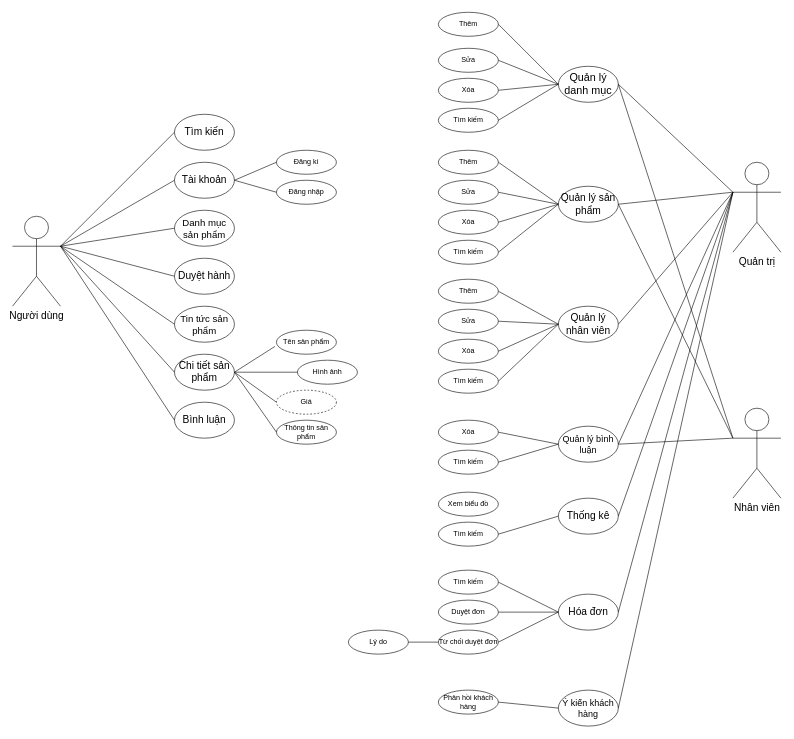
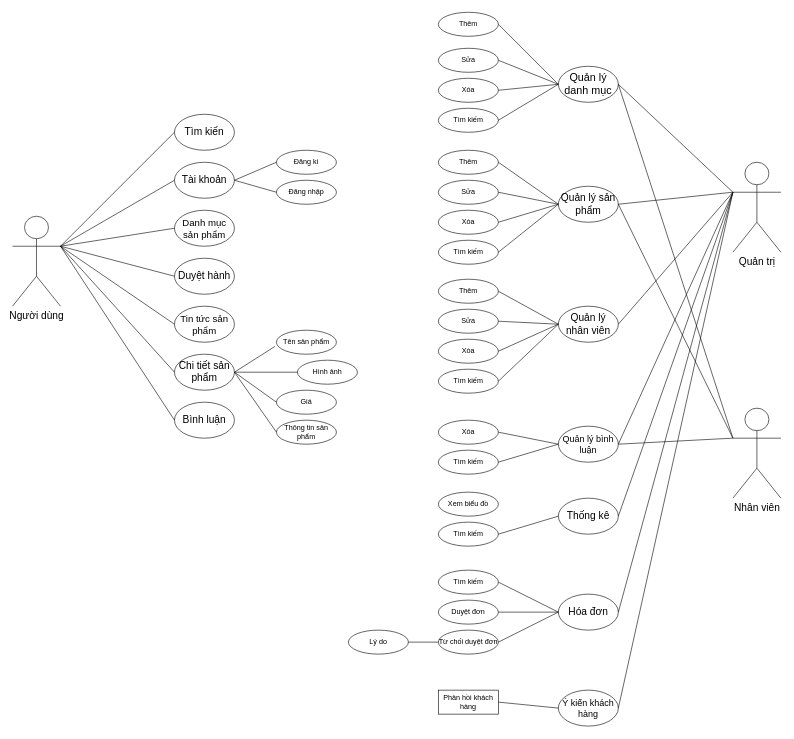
  <mxCell id="0" />
  <mxCell id="1" parent="0" />
  <mxCell id="2" value="&lt;font style=&quot;font-size: 17px;&quot;&gt;Người dùng&lt;/font&gt;" style="shape=umlActor;verticalLabelPosition=bottom;verticalAlign=top;html=1;" parent="1" vertex="1"><mxGeometry x="20" y="360" width="80" height="150" as="geometry" /></mxCell>
  <mxCell id="3" value="&lt;font style=&quot;font-size: 17px;&quot;&gt;Tìm kiến&lt;/font&gt;" style="ellipse;whiteSpace=wrap;html=1;align=center;" parent="1" vertex="1"><mxGeometry x="290" y="190" width="100" height="60" as="geometry" /></mxCell>
  <mxCell id="4" value="&lt;font style=&quot;font-size: 17px;&quot;&gt;Tài khoản&lt;/font&gt;" style="ellipse;whiteSpace=wrap;html=1;align=center;" parent="1" vertex="1"><mxGeometry x="290" y="270" width="100" height="60" as="geometry" /></mxCell>
  <mxCell id="5" value="&lt;font style=&quot;font-size: 16px;&quot;&gt;Danh mục sản phẩm&lt;/font&gt;" style="ellipse;whiteSpace=wrap;html=1;align=center;" parent="1" vertex="1"><mxGeometry x="290" y="350" width="100" height="60" as="geometry" /></mxCell>
  <mxCell id="6" value="&lt;font style=&quot;font-size: 17px;&quot;&gt;Duyệt hành&lt;/font&gt;" style="ellipse;whiteSpace=wrap;html=1;align=center;" parent="1" vertex="1"><mxGeometry x="290" y="430" width="100" height="60" as="geometry" /></mxCell>
  <mxCell id="7" value="&lt;font style=&quot;font-size: 16px;&quot;&gt;Tin tức sản phẩm&lt;/font&gt;" style="ellipse;whiteSpace=wrap;html=1;align=center;" parent="1" vertex="1"><mxGeometry x="290" y="510" width="100" height="60" as="geometry" /></mxCell>
  <mxCell id="8" value="&lt;font style=&quot;font-size: 17px;&quot;&gt;Chi tiết sản phẩm&lt;/font&gt;" style="ellipse;whiteSpace=wrap;html=1;align=center;" parent="1" vertex="1"><mxGeometry x="290" y="590" width="100" height="60" as="geometry" /></mxCell>
  <mxCell id="9" value="&lt;font style=&quot;font-size: 17px;&quot;&gt;Bình luận&lt;/font&gt;" style="ellipse;whiteSpace=wrap;html=1;align=center;" parent="1" vertex="1"><mxGeometry x="290" y="670" width="100" height="60" as="geometry" /></mxCell>
  <mxCell id="10" value="Đăng kí" style="ellipse;whiteSpace=wrap;html=1;align=center;" parent="1" vertex="1"><mxGeometry x="460" y="250" width="100" height="40" as="geometry" /></mxCell>
  <mxCell id="11" value="Đăng nhập" style="ellipse;whiteSpace=wrap;html=1;align=center;" parent="1" vertex="1"><mxGeometry x="460" y="300" width="100" height="40" as="geometry" /></mxCell>
  <mxCell id="12" value="Tên sản phẩm" style="ellipse;whiteSpace=wrap;html=1;align=center;" parent="1" vertex="1"><mxGeometry x="460" y="550" width="100" height="40" as="geometry" /></mxCell>
  <mxCell id="13" value="Hình ảnh" style="ellipse;whiteSpace=wrap;html=1;align=center;" parent="1" vertex="1"><mxGeometry x="495" y="600" width="100" height="40" as="geometry" /></mxCell>
- <mxCell id="14" value="Giá" style="ellipse;whiteSpace=wrap;html=1;align=center;dashed=1;" parent="1" vertex="1"><mxGeometry x="460" y="650" width="100" height="40" as="geometry" /></mxCell>
+ <mxCell id="14" value="Giá" style="ellipse;whiteSpace=wrap;html=1;align=center;" parent="1" vertex="1"><mxGeometry x="460" y="650" width="100" height="40" as="geometry" /></mxCell>
  <mxCell id="15" value="Thông tin sản phẩm" style="ellipse;whiteSpace=wrap;html=1;align=center;" parent="1" vertex="1"><mxGeometry x="460" y="700" width="100" height="40" as="geometry" /></mxCell>
  <mxCell id="16" value="&lt;font style=&quot;font-size: 18px;&quot;&gt;Quản lý danh mục&lt;/font&gt;" style="ellipse;whiteSpace=wrap;html=1;align=center;" parent="1" vertex="1"><mxGeometry x="930" y="110" width="100" height="60" as="geometry" /></mxCell>
  <mxCell id="17" value="&lt;font style=&quot;font-size: 17px;&quot;&gt;Quản lý sản phẩm&lt;/font&gt;" style="ellipse;whiteSpace=wrap;html=1;align=center;" parent="1" vertex="1"><mxGeometry x="930" y="310" width="100" height="60" as="geometry" /></mxCell>
  <mxCell id="18" value="&lt;font style=&quot;font-size: 17px;&quot;&gt;Quản lý nhân viên&lt;/font&gt;" style="ellipse;whiteSpace=wrap;html=1;align=center;" parent="1" vertex="1"><mxGeometry x="930" y="510" width="100" height="60" as="geometry" /></mxCell>
  <mxCell id="19" value="&lt;font style=&quot;font-size: 15px;&quot;&gt;Quản lý bình luận&lt;/font&gt;" style="ellipse;whiteSpace=wrap;html=1;align=center;" parent="1" vertex="1"><mxGeometry x="930" y="710" width="100" height="60" as="geometry" /></mxCell>
  <mxCell id="20" value="&lt;font style=&quot;font-size: 17px;&quot;&gt;Thống kê&lt;/font&gt;" style="ellipse;whiteSpace=wrap;html=1;align=center;" parent="1" vertex="1"><mxGeometry x="930" y="830" width="100" height="60" as="geometry" /></mxCell>
  <mxCell id="21" value="&lt;font style=&quot;font-size: 17px;&quot;&gt;Hóa đơn&lt;/font&gt;" style="ellipse;whiteSpace=wrap;html=1;align=center;" parent="1" vertex="1"><mxGeometry x="930" y="990" width="100" height="60" as="geometry" /></mxCell>
  <mxCell id="22" value="&lt;font style=&quot;font-size: 15px;&quot;&gt;Ý kiến khách hàng&lt;/font&gt;" style="ellipse;whiteSpace=wrap;html=1;align=center;" parent="1" vertex="1"><mxGeometry x="930" y="1150" width="100" height="60" as="geometry" /></mxCell>
  <mxCell id="23" value="Thêm" style="ellipse;whiteSpace=wrap;html=1;align=center;" parent="1" vertex="1"><mxGeometry x="730" y="20" width="100" height="40" as="geometry" /></mxCell>
  <mxCell id="24" value="Sửa" style="ellipse;whiteSpace=wrap;html=1;align=center;" parent="1" vertex="1"><mxGeometry x="730" y="80" width="100" height="40" as="geometry" /></mxCell>
  <mxCell id="25" value="Xóa" style="ellipse;whiteSpace=wrap;html=1;align=center;" parent="1" vertex="1"><mxGeometry x="730" y="130" width="100" height="40" as="geometry" /></mxCell>
  <mxCell id="26" value="Tìm kiếm" style="ellipse;whiteSpace=wrap;html=1;align=center;" parent="1" vertex="1"><mxGeometry x="730" y="180" width="100" height="40" as="geometry" /></mxCell>
  <mxCell id="27" value="Thêm" style="ellipse;whiteSpace=wrap;html=1;align=center;" parent="1" vertex="1"><mxGeometry x="730" y="250" width="100" height="40" as="geometry" /></mxCell>
  <mxCell id="28" value="Sửa" style="ellipse;whiteSpace=wrap;html=1;align=center;" parent="1" vertex="1"><mxGeometry x="730" y="300" width="100" height="40" as="geometry" /></mxCell>
  <mxCell id="29" value="Xóa" style="ellipse;whiteSpace=wrap;html=1;align=center;" parent="1" vertex="1"><mxGeometry x="730" y="350" width="100" height="40" as="geometry" /></mxCell>
  <mxCell id="30" value="Tìm kiếm" style="ellipse;whiteSpace=wrap;html=1;align=center;" parent="1" vertex="1"><mxGeometry x="730" y="400" width="100" height="40" as="geometry" /></mxCell>
  <mxCell id="31" value="Thêm" style="ellipse;whiteSpace=wrap;html=1;align=center;" parent="1" vertex="1"><mxGeometry x="730" y="465" width="100" height="40" as="geometry" /></mxCell>
  <mxCell id="32" value="Sửa" style="ellipse;whiteSpace=wrap;html=1;align=center;" parent="1" vertex="1"><mxGeometry x="730" y="515" width="100" height="40" as="geometry" /></mxCell>
  <mxCell id="33" value="Xóa" style="ellipse;whiteSpace=wrap;html=1;align=center;" parent="1" vertex="1"><mxGeometry x="730" y="565" width="100" height="40" as="geometry" /></mxCell>
  <mxCell id="34" value="Tìm kiếm" style="ellipse;whiteSpace=wrap;html=1;align=center;" parent="1" vertex="1"><mxGeometry x="730" y="615" width="100" height="40" as="geometry" /></mxCell>
  <mxCell id="35" value="Xóa" style="ellipse;whiteSpace=wrap;html=1;align=center;" parent="1" vertex="1"><mxGeometry x="730" y="700" width="100" height="40" as="geometry" /></mxCell>
  <mxCell id="36" value="Tìm kiếm" style="ellipse;whiteSpace=wrap;html=1;align=center;" parent="1" vertex="1"><mxGeometry x="730" y="750" width="100" height="40" as="geometry" /></mxCell>
  <mxCell id="37" value="Xem biểu đồ" style="ellipse;whiteSpace=wrap;html=1;align=center;" parent="1" vertex="1"><mxGeometry x="730" y="820" width="100" height="40" as="geometry" /></mxCell>
  <mxCell id="38" value="Tìm kiếm" style="ellipse;whiteSpace=wrap;html=1;align=center;" parent="1" vertex="1"><mxGeometry x="730" y="870" width="100" height="40" as="geometry" /></mxCell>
  <mxCell id="39" value="Tìm kiếm" style="ellipse;whiteSpace=wrap;html=1;align=center;" parent="1" vertex="1"><mxGeometry x="730" y="950" width="100" height="40" as="geometry" /></mxCell>
  <mxCell id="40" value="Duyệt đơn" style="ellipse;whiteSpace=wrap;html=1;align=center;" parent="1" vertex="1"><mxGeometry x="730" y="1000" width="100" height="40" as="geometry" /></mxCell>
  <mxCell id="41" value="Từ chối duyệt đơn" style="ellipse;whiteSpace=wrap;html=1;align=center;" parent="1" vertex="1"><mxGeometry x="730" y="1050" width="100" height="40" as="geometry" /></mxCell>
- <mxCell id="42" value="Phản hồi khách hàng" style="ellipse;whiteSpace=wrap;html=1;align=center;" parent="1" vertex="1"><mxGeometry x="730" y="1150" width="100" height="40" as="geometry" /></mxCell>
+ <mxCell id="42" value="Phản hồi khách hàng" style="whiteSpace=wrap;html=1;align=center;rounded=0;" parent="1" vertex="1"><mxGeometry x="730" y="1150" width="100" height="40" as="geometry" /></mxCell>
  <mxCell id="43" value="Lý do" style="ellipse;whiteSpace=wrap;html=1;align=center;" parent="1" vertex="1"><mxGeometry x="580" y="1050" width="100" height="40" as="geometry" /></mxCell>
  <mxCell id="44" value="&lt;font style=&quot;font-size: 17px;&quot;&gt;Quản trị&lt;/font&gt;" style="shape=umlActor;verticalLabelPosition=bottom;verticalAlign=top;html=1;" parent="1" vertex="1"><mxGeometry x="1221" y="270" width="80" height="150" as="geometry" /></mxCell>
  <mxCell id="45" value="&lt;font style=&quot;font-size: 17px;&quot;&gt;Nhân viên&lt;/font&gt;" style="shape=umlActor;verticalLabelPosition=bottom;verticalAlign=top;html=1;strokeColor=#000000;" parent="1" vertex="1"><mxGeometry x="1221" y="680" width="80" height="150" as="geometry" /></mxCell>
  <mxCell id="46" value="" style="endArrow=none;html=1;rounded=0;entryX=0;entryY=0.5;entryDx=0;entryDy=0;exitX=1;exitY=0.333;exitDx=0;exitDy=0;exitPerimeter=0;" parent="1" source="2" target="3" edge="1"><mxGeometry relative="1" as="geometry"><mxPoint y="269.05" as="sourcePoint" x="60" /><mxPoint x="230" y="269.05" as="targetPoint" /></mxGeometry></mxCell>
  <mxCell id="47" value="" style="endArrow=none;html=1;rounded=0;entryX=0;entryY=0.5;entryDx=0;entryDy=0;exitX=1;exitY=0.333;exitDx=0;exitDy=0;exitPerimeter=0;" parent="1" source="2" target="4" edge="1"><mxGeometry relative="1" as="geometry"><mxPoint x="90" y="480" as="sourcePoint" /><mxPoint x="280" y="280" as="targetPoint" /></mxGeometry></mxCell>
  <mxCell id="48" value="" style="endArrow=none;html=1;rounded=0;entryX=0;entryY=0.5;entryDx=0;entryDy=0;" parent="1" target="5" edge="1"><mxGeometry relative="1" as="geometry"><mxPoint x="100" y="410" as="sourcePoint" /><mxPoint x="290" y="330" as="targetPoint" /></mxGeometry></mxCell>
  <mxCell id="49" value="" style="endArrow=none;html=1;rounded=0;entryX=0;entryY=0.5;entryDx=0;entryDy=0;exitX=1;exitY=0.333;exitDx=0;exitDy=0;exitPerimeter=0;" parent="1" source="2" target="6" edge="1"><mxGeometry relative="1" as="geometry"><mxPoint x="100" y="450" as="sourcePoint" /><mxPoint x="290" y="410" as="targetPoint" /></mxGeometry></mxCell>
  <mxCell id="50" value="" style="endArrow=none;html=1;rounded=0;entryX=0;entryY=0.5;entryDx=0;entryDy=0;exitX=1;exitY=0.333;exitDx=0;exitDy=0;exitPerimeter=0;" parent="1" source="2" target="7" edge="1"><mxGeometry relative="1" as="geometry"><mxPoint x="90" y="440" as="sourcePoint" /><mxPoint x="280" y="480" as="targetPoint" /></mxGeometry></mxCell>
  <mxCell id="51" value="" style="endArrow=none;html=1;rounded=0;entryX=0;entryY=0.5;entryDx=0;entryDy=0;exitX=1;exitY=0.333;exitDx=0;exitDy=0;exitPerimeter=0;" parent="1" source="2" target="8" edge="1"><mxGeometry relative="1" as="geometry"><mxPoint x="90" y="435" as="sourcePoint" /><mxPoint x="280" y="555" as="targetPoint" /></mxGeometry></mxCell>
  <mxCell id="52" value="" style="endArrow=none;html=1;rounded=0;entryX=0;entryY=0.5;entryDx=0;entryDy=0;exitX=1;exitY=0.333;exitDx=0;exitDy=0;exitPerimeter=0;" parent="1" source="2" target="9" edge="1"><mxGeometry relative="1" as="geometry"><mxPoint x="90" y="420" as="sourcePoint" /><mxPoint x="280" y="620" as="targetPoint" /></mxGeometry></mxCell>
  <mxCell id="53" value="" style="endArrow=none;html=1;rounded=0;entryX=0;entryY=0.5;entryDx=0;entryDy=0;exitX=1;exitY=0.5;exitDx=0;exitDy=0;" parent="1" source="4" target="10" edge="1"><mxGeometry relative="1" as="geometry"><mxPoint x="400" y="310" as="sourcePoint" /><mxPoint x="600" y="100" as="targetPoint" /></mxGeometry></mxCell>
  <mxCell id="54" value="" style="endArrow=none;html=1;rounded=0;entryX=0;entryY=0.5;entryDx=0;entryDy=0;exitX=1;exitY=0.5;exitDx=0;exitDy=0;" parent="1" source="4" target="11" edge="1"><mxGeometry relative="1" as="geometry"><mxPoint x="380" y="310" as="sourcePoint" /><mxPoint x="450" y="290" as="targetPoint" /></mxGeometry></mxCell>
  <mxCell id="55" value="" style="endArrow=none;html=1;rounded=0;entryX=-0.025;entryY=0.676;entryDx=0;entryDy=0;exitX=1;exitY=0.5;exitDx=0;exitDy=0;entryPerimeter=0;" parent="1" source="8" target="12" edge="1"><mxGeometry relative="1" as="geometry"><mxPoint x="430" y="485" as="sourcePoint" /><mxPoint x="500" y="515" as="targetPoint" /></mxGeometry></mxCell>
  <mxCell id="56" value="" style="endArrow=none;html=1;rounded=0;entryX=0;entryY=0.5;entryDx=0;entryDy=0;exitX=1;exitY=0.5;exitDx=0;exitDy=0;" parent="1" source="8" target="14" edge="1"><mxGeometry relative="1" as="geometry"><mxPoint x="390" y="640" as="sourcePoint" /><mxPoint x="460" y="650" as="targetPoint" /></mxGeometry></mxCell>
  <mxCell id="57" value="" style="endArrow=none;html=1;rounded=0;entryX=0;entryY=0.5;entryDx=0;entryDy=0;exitX=1;exitY=0.5;exitDx=0;exitDy=0;" parent="1" source="8" target="13" edge="1"><mxGeometry relative="1" as="geometry"><mxPoint x="390" y="570" as="sourcePoint" /><mxPoint x="460" y="630" as="targetPoint" /></mxGeometry></mxCell>
  <mxCell id="58" value="" style="endArrow=none;html=1;rounded=0;entryX=0;entryY=0.5;entryDx=0;entryDy=0;exitX=1;exitY=0.5;exitDx=0;exitDy=0;" parent="1" source="8" target="15" edge="1"><mxGeometry relative="1" as="geometry"><mxPoint x="380" y="640" as="sourcePoint" /><mxPoint x="450" y="700" as="targetPoint" /></mxGeometry></mxCell>
  <mxCell id="59" value="" style="endArrow=none;html=1;rounded=0;exitX=1;exitY=0.5;exitDx=0;exitDy=0;" parent="1" source="23" edge="1"><mxGeometry relative="1" as="geometry"><mxPoint x="950" y="20" as="sourcePoint" /><mxPoint x="930" y="140" as="targetPoint" /></mxGeometry></mxCell>
  <mxCell id="60" value="" style="endArrow=none;html=1;rounded=0;entryX=0;entryY=0.5;entryDx=0;entryDy=0;exitX=1;exitY=0.5;exitDx=0;exitDy=0;" parent="1" source="24" target="16" edge="1"><mxGeometry relative="1" as="geometry"><mxPoint x="870" y="138.68" as="sourcePoint" /><mxPoint x="968" y="229.68" as="targetPoint" /></mxGeometry></mxCell>
  <mxCell id="61" value="" style="endArrow=none;html=1;rounded=0;entryX=0;entryY=0.5;entryDx=0;entryDy=0;exitX=1;exitY=0.5;exitDx=0;exitDy=0;" parent="1" source="25" target="16" edge="1"><mxGeometry relative="1" as="geometry"><mxPoint x="900" y="190" as="sourcePoint" /><mxPoint x="1000" y="230" as="targetPoint" /></mxGeometry></mxCell>
  <mxCell id="62" value="" style="endArrow=none;html=1;rounded=0;entryX=0;entryY=0.5;entryDx=0;entryDy=0;exitX=1;exitY=0.5;exitDx=0;exitDy=0;" parent="1" source="26" target="16" edge="1"><mxGeometry relative="1" as="geometry"><mxPoint x="870" y="205" as="sourcePoint" /><mxPoint x="970" y="195" as="targetPoint" /></mxGeometry></mxCell>
  <mxCell id="63" value="" style="endArrow=none;html=1;rounded=0;entryX=0;entryY=0.5;entryDx=0;entryDy=0;exitX=1;exitY=0.5;exitDx=0;exitDy=0;" parent="1" source="27" target="17" edge="1"><mxGeometry relative="1" as="geometry"><mxPoint x="916" y="276" as="sourcePoint" /><mxPoint x="1030" y="230" as="targetPoint" /></mxGeometry></mxCell>
  <mxCell id="64" value="" style="endArrow=none;html=1;rounded=0;entryX=0;entryY=0.5;entryDx=0;entryDy=0;exitX=1;exitY=0.5;exitDx=0;exitDy=0;" parent="1" source="28" target="17" edge="1"><mxGeometry relative="1" as="geometry"><mxPoint x="887" y="390" as="sourcePoint" /><mxPoint x="987" y="470" as="targetPoint" /></mxGeometry></mxCell>
  <mxCell id="65" value="" style="endArrow=none;html=1;rounded=0;entryX=0;entryY=0.5;entryDx=0;entryDy=0;exitX=1;exitY=0.5;exitDx=0;exitDy=0;" parent="1" source="29" target="17" edge="1"><mxGeometry relative="1" as="geometry"><mxPoint x="890" y="390" as="sourcePoint" /><mxPoint x="990" y="420" as="targetPoint" /></mxGeometry></mxCell>
  <mxCell id="66" value="" style="endArrow=none;html=1;rounded=0;entryX=0;entryY=0.5;entryDx=0;entryDy=0;exitX=1;exitY=0.5;exitDx=0;exitDy=0;" parent="1" source="30" target="17" edge="1"><mxGeometry relative="1" as="geometry"><mxPoint x="900" y="420" as="sourcePoint" /><mxPoint x="1000" y="400" as="targetPoint" /></mxGeometry></mxCell>
  <mxCell id="67" value="" style="endArrow=none;html=1;rounded=0;entryX=0;entryY=0.5;entryDx=0;entryDy=0;exitX=1;exitY=0.5;exitDx=0;exitDy=0;" parent="1" source="31" target="18" edge="1"><mxGeometry relative="1" as="geometry"><mxPoint x="870" y="515" as="sourcePoint" /><mxPoint x="970" y="445" as="targetPoint" /></mxGeometry></mxCell>
  <mxCell id="68" value="" style="endArrow=none;html=1;rounded=0;entryX=0;entryY=0.5;entryDx=0;entryDy=0;exitX=1;exitY=0.5;exitDx=0;exitDy=0;" parent="1" source="32" target="18" edge="1"><mxGeometry relative="1" as="geometry"><mxPoint x="850" y="555" as="sourcePoint" /><mxPoint x="950" y="630" as="targetPoint" /></mxGeometry></mxCell>
  <mxCell id="69" value="" style="endArrow=none;html=1;rounded=0;entryX=0;entryY=0.5;entryDx=0;entryDy=0;exitX=1;exitY=0.5;exitDx=0;exitDy=0;" parent="1" source="33" target="18" edge="1"><mxGeometry relative="1" as="geometry"><mxPoint x="870" y="607.5" as="sourcePoint" /><mxPoint x="970" y="632.5" as="targetPoint" /></mxGeometry></mxCell>
  <mxCell id="70" value="" style="endArrow=none;html=1;rounded=0;entryX=0;entryY=0.5;entryDx=0;entryDy=0;exitX=1;exitY=0.5;exitDx=0;exitDy=0;" parent="1" source="34" target="18" edge="1"><mxGeometry relative="1" as="geometry"><mxPoint x="880" y="647.5" as="sourcePoint" /><mxPoint x="980" y="622.5" as="targetPoint" /></mxGeometry></mxCell>
  <mxCell id="71" value="" style="endArrow=none;html=1;rounded=0;entryX=0;entryY=0.5;entryDx=0;entryDy=0;exitX=1;exitY=0.5;exitDx=0;exitDy=0;" parent="1" source="35" target="19" edge="1"><mxGeometry relative="1" as="geometry"><mxPoint x="850" y="680" as="sourcePoint" /><mxPoint x="950" y="605" as="targetPoint" /></mxGeometry></mxCell>
  <mxCell id="72" value="" style="endArrow=none;html=1;rounded=0;entryX=0;entryY=0.5;entryDx=0;entryDy=0;exitX=1;exitY=0.5;exitDx=0;exitDy=0;" parent="1" source="36" target="19" edge="1"><mxGeometry relative="1" as="geometry"><mxPoint x="830" y="750" as="sourcePoint" /><mxPoint x="930" y="770" as="targetPoint" /></mxGeometry></mxCell>
  <mxCell id="73" value="" style="endArrow=none;html=1;rounded=0;exitX=1;exitY=0.5;exitDx=0;exitDy=0;entryX=0;entryY=0.5;entryDx=0;entryDy=0;" parent="1" source="38" target="20" edge="1"><mxGeometry relative="1" as="geometry"><mxPoint x="870" y="900" as="sourcePoint" /><mxPoint x="920" y="900" as="targetPoint" /></mxGeometry></mxCell>
  <mxCell id="74" value="" style="endArrow=none;html=1;rounded=0;exitX=1;exitY=0.5;exitDx=0;exitDy=0;entryX=0;entryY=0.5;entryDx=0;entryDy=0;" parent="1" source="39" target="21" edge="1"><mxGeometry relative="1" as="geometry"><mxPoint x="850" y="970" as="sourcePoint" /><mxPoint x="950" y="950" as="targetPoint" /></mxGeometry></mxCell>
  <mxCell id="75" value="" style="endArrow=none;html=1;rounded=0;exitX=1;exitY=0.5;exitDx=0;exitDy=0;" parent="1" source="40" edge="1"><mxGeometry relative="1" as="geometry"><mxPoint x="840" y="1020" as="sourcePoint" /><mxPoint x="930" y="1020" as="targetPoint" /></mxGeometry></mxCell>
  <mxCell id="76" value="" style="endArrow=none;html=1;rounded=0;exitX=1;exitY=0.5;exitDx=0;exitDy=0;entryX=0;entryY=0.5;entryDx=0;entryDy=0;" parent="1" source="41" target="21" edge="1"><mxGeometry relative="1" as="geometry"><mxPoint x="860" y="1060" as="sourcePoint" /><mxPoint x="960" y="1050" as="targetPoint" /></mxGeometry></mxCell>
  <mxCell id="77" value="" style="endArrow=none;html=1;rounded=0;exitX=1;exitY=0.5;exitDx=0;exitDy=0;entryX=0;entryY=0.5;entryDx=0;entryDy=0;" parent="1" source="43" target="41" edge="1"><mxGeometry relative="1" as="geometry"><mxPoint x="610" y="990" as="sourcePoint" /><mxPoint x="710" y="980" as="targetPoint" /></mxGeometry></mxCell>
  <mxCell id="78" value="" style="endArrow=none;html=1;rounded=0;exitX=1;exitY=0.5;exitDx=0;exitDy=0;entryX=0;entryY=0.5;entryDx=0;entryDy=0;" parent="1" source="42" target="22" edge="1"><mxGeometry relative="1" as="geometry"><mxPoint x="910" y="1120" as="sourcePoint" /><mxPoint x="1010" y="1060" as="targetPoint" /></mxGeometry></mxCell>
  <mxCell id="79" value="" style="endArrow=none;html=1;rounded=0;exitX=1;exitY=0.5;exitDx=0;exitDy=0;entryX=0;entryY=0.333;entryDx=0;entryDy=0;entryPerimeter=0;" parent="1" source="16" target="44" edge="1"><mxGeometry relative="1" as="geometry"><mxPoint x="1080" y="160" as="sourcePoint" /><mxPoint x="1180" y="260" as="targetPoint" /></mxGeometry></mxCell>
  <mxCell id="80" value="" style="endArrow=none;html=1;rounded=0;exitX=1;exitY=0.5;exitDx=0;exitDy=0;entryX=0;entryY=0.333;entryDx=0;entryDy=0;entryPerimeter=0;" parent="1" source="17" target="44" edge="1"><mxGeometry relative="1" as="geometry"><mxPoint x="1030" y="210" as="sourcePoint" /><mxPoint x="1221" y="390" as="targetPoint" /></mxGeometry></mxCell>
  <mxCell id="81" value="" style="endArrow=none;html=1;rounded=0;exitX=1;exitY=0.5;exitDx=0;exitDy=0;entryX=0;entryY=0.333;entryDx=0;entryDy=0;entryPerimeter=0;" parent="1" source="18" target="44" edge="1"><mxGeometry relative="1" as="geometry"><mxPoint x="1010" y="450" as="sourcePoint" /><mxPoint x="1201" y="420" as="targetPoint" /></mxGeometry></mxCell>
  <mxCell id="82" value="" style="endArrow=none;html=1;rounded=0;exitX=1;exitY=0.5;exitDx=0;exitDy=0;entryX=0;entryY=0.333;entryDx=0;entryDy=0;entryPerimeter=0;" parent="1" source="19" target="44" edge="1"><mxGeometry relative="1" as="geometry"><mxPoint x="1060" y="720" as="sourcePoint" /><mxPoint x="1251" y="480" as="targetPoint" /></mxGeometry></mxCell>
  <mxCell id="83" value="" style="endArrow=none;html=1;rounded=0;exitX=1;exitY=0.5;exitDx=0;exitDy=0;entryX=0;entryY=0.333;entryDx=0;entryDy=0;entryPerimeter=0;" parent="1" source="20" target="44" edge="1"><mxGeometry relative="1" as="geometry"><mxPoint x="1060" y="770" as="sourcePoint" /><mxPoint x="1251" y="350" as="targetPoint" /></mxGeometry></mxCell>
  <mxCell id="84" value="" style="endArrow=none;html=1;rounded=0;exitX=1;exitY=0.5;exitDx=0;exitDy=0;entryX=0;entryY=0.333;entryDx=0;entryDy=0;entryPerimeter=0;" parent="1" source="21" target="44" edge="1"><mxGeometry relative="1" as="geometry"><mxPoint x="1120" y="880" as="sourcePoint" /><mxPoint x="1311" y="330" as="targetPoint" /></mxGeometry></mxCell>
  <mxCell id="85" value="" style="endArrow=none;html=1;rounded=0;exitX=1;exitY=0.5;exitDx=0;exitDy=0;entryX=0;entryY=0.333;entryDx=0;entryDy=0;entryPerimeter=0;" parent="1" source="22" target="44" edge="1"><mxGeometry relative="1" as="geometry"><mxPoint x="1070" y="1065" as="sourcePoint" /><mxPoint x="1261" y="375" as="targetPoint" /></mxGeometry></mxCell>
  <mxCell id="86" value="" style="endArrow=none;html=1;rounded=0;exitX=1;exitY=0.5;exitDx=0;exitDy=0;entryX=0;entryY=0.333;entryDx=0;entryDy=0;entryPerimeter=0;" parent="1" source="16" target="45" edge="1"><mxGeometry relative="1" as="geometry"><mxPoint x="1320" y="250" as="sourcePoint" /><mxPoint x="1511" y="430" as="targetPoint" /></mxGeometry></mxCell>
  <mxCell id="87" value="" style="endArrow=none;html=1;rounded=0;exitX=1;exitY=0.5;exitDx=0;exitDy=0;entryX=0;entryY=0.333;entryDx=0;entryDy=0;entryPerimeter=0;" parent="1" source="17" target="45" edge="1"><mxGeometry relative="1" as="geometry"><mxPoint x="990" y="200" as="sourcePoint" /><mxPoint x="1181" y="790" as="targetPoint" /></mxGeometry></mxCell>
  <mxCell id="88" value="" style="endArrow=none;html=1;rounded=0;exitX=1;exitY=0.5;exitDx=0;exitDy=0;entryX=0;entryY=0.333;entryDx=0;entryDy=0;entryPerimeter=0;" parent="1" source="19" target="45" edge="1"><mxGeometry relative="1" as="geometry"><mxPoint x="1040" y="505" as="sourcePoint" /><mxPoint x="1231" y="885" as="targetPoint" /></mxGeometry></mxCell>
